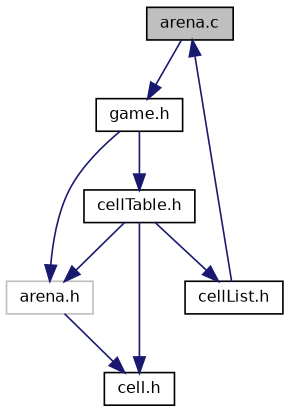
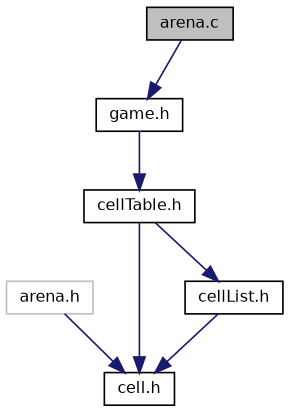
  digraph {
    node [color=black fillcolor=white fontname=Helvetica fontsize=10 shape=record style=filled]
    edge [color=midnightblue fontname=Helvetica fontsize=10 labelfontname=Helvetica labelfontsize=10 style=solid]
    n1 [fillcolor=grey75 fontcolor=black height=0.2 label="arena.c" width=0.4]
    n2 [height=0.2 label="game.h" width=0.4]
    n3 [height=0.2 label="cellTable.h" width=0.4]
    n4 [color=grey75 height=0.2 label="arena.h" width=0.4]
    n5 [height=0.2 label="cell.h" width=0.4]
    n6 [height=0.2 label="cellList.h" width=0.4]
    n1 -> n2
    n2 -> n3
-   n2 -> n4
-   n3 -> n4
    n3 -> n5
    n3 -> n6
    n4 -> n5
-   n6 -> n1
+   n6 -> n5
  }
